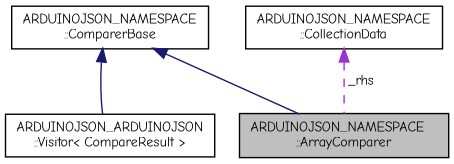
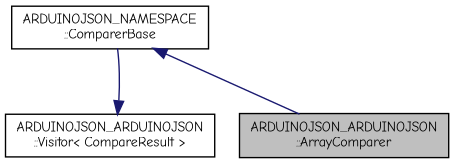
  digraph {
    fontname="Comic Neue"
    node [color=black fillcolor=white fontname="Comic Neue" fontsize=10 shape=record style=filled]
    edge [color=midnightblue dir=back fontname="Comic Neue" fontsize=10 labelfontname=Helvetica labelfontsize=10 style=solid]
-   n1 [fillcolor=grey75 fontcolor=black height=0.2 label="ARDUINOJSON_NAMESPACE\l::ArrayComparer" width=0.4]
+   n1 [fillcolor=grey75 fontcolor=black height=0.2 label="ARDUINOJSON_ARDUINOJSON\l::ArrayComparer" width=0.4]
    n2 [height=0.2 label="ARDUINOJSON_NAMESPACE\l::ComparerBase" width=0.4]
    n3 [height=0.2 label="ARDUINOJSON_ARDUINOJSON\l::Visitor\< CompareResult \>" width=0.4]
-   n4 [height=0.2 label="ARDUINOJSON_NAMESPACE\l::CollectionData" width=0.4]
    n2 -> n1
-   n2 -> n3
-   n4 -> n1 [color=darkorchid3 label=" _rhs" style=dashed]
+   n3 -> n2
  }
